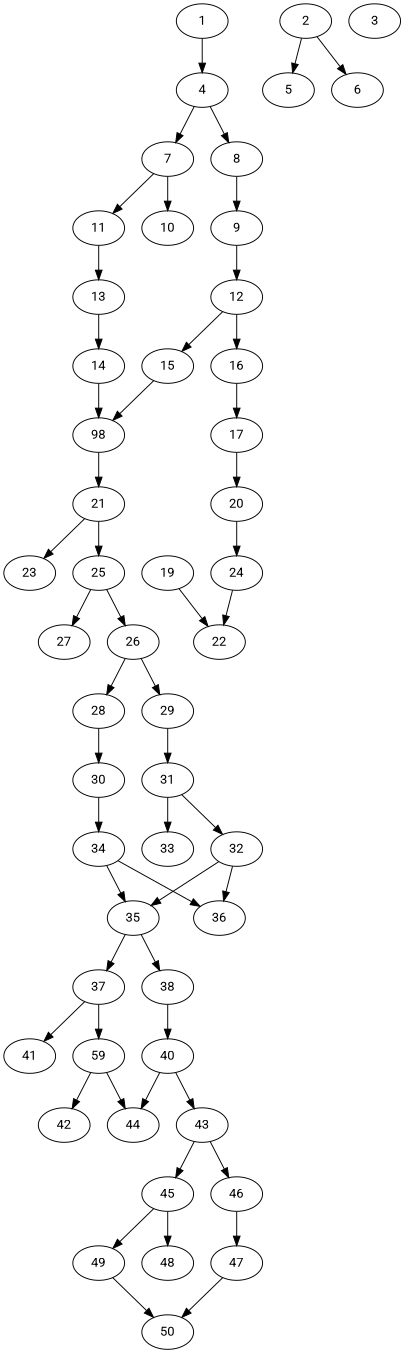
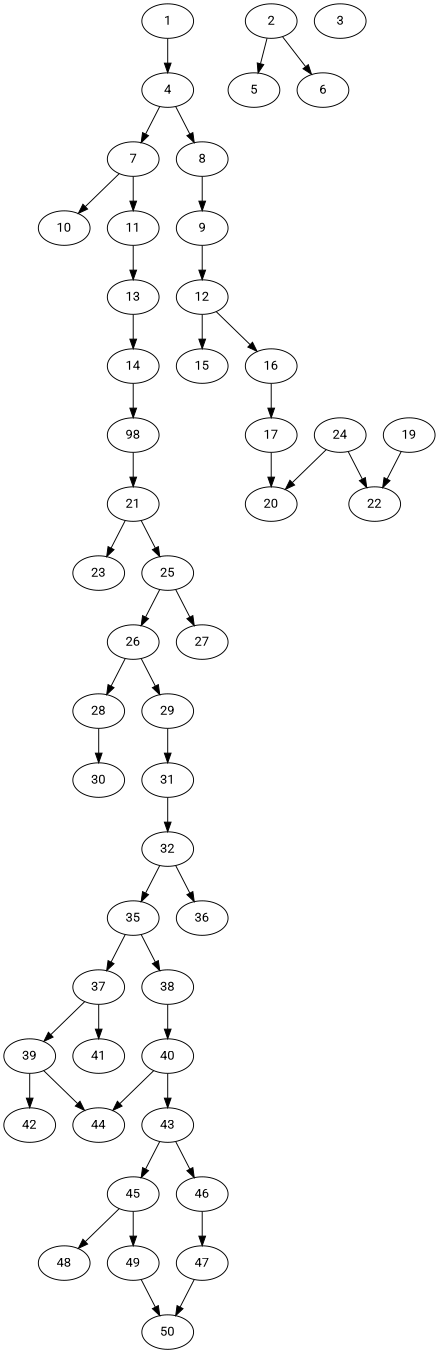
  digraph {
    fontname=Roboto
    node [alpha=0.06 fontname=Roboto]
    edge [fontname=Roboto]
    1 [alpha=0.04 expect_size=26324992]
    4 [alpha=0.18 expect_size=49233920]
    7 [expect_size=41670656]
    8 [alpha=0.17 expect_size=42028032]
    10 [alpha=0.07 expect_size=34595840]
    11 [alpha=0.17 expect_size=45895680]
    9 [alpha=0.10 expect_size=49192960]
    2 [alpha=0.15 expect_size=22037504]
    5 [alpha=0.11 expect_size=40611840]
    6 [alpha=0.05 expect_size=52325376]
    3 [alpha=0.07 expect_size=38871040]
    13 [alpha=0.09 expect_size=42121216]
    12 [alpha=0.01 expect_size=7149568]
    14 [alpha=0.18 expect_size=11951104]
    15 [alpha=0.09 expect_size=7796736]
    16 [alpha=0.12 expect_size=34638848]
    n17 [alpha=0.09 expect_size=12617728 label=98]
    17 [alpha=0.07 expect_size=45967360]
    21 [alpha=0.04 expect_size=44527616]
    19 [alpha=0.17 expect_size=5311488]
    22 [alpha=0.09 expect_size=37456896]
    20 [expect_size=28735488]
    23 [alpha=0.08 expect_size=40568832]
    25 [alpha=0.19 expect_size=10895360]
    24 [expect_size=14978048]
    26 [alpha=0.12 expect_size=31856640]
    27 [alpha=0.20 expect_size=12291072]
    28 [alpha=0.04 expect_size=27951104]
    29 [expect_size=48553984]
    30 [alpha=0.01 expect_size=40786944]
    31 [alpha=0.13 expect_size=6973440]
-   34 [alpha=0.07 expect_size=6960128]
    32 [expect_size=15384576]
-   33 [alpha=0.15 expect_size=35627008]
    35 [alpha=0.19 expect_size=20559872]
    36 [alpha=0.04 expect_size=17424384]
    37 [expect_size=44636160]
    38 [alpha=0.12 expect_size=44254208]
-   39 [alpha=0.17 expect_size=5874688 label=59]
+   39 [alpha=0.17 expect_size=5874688]
    41 [alpha=0.05 expect_size=23520256]
    40 [alpha=0.13 expect_size=20636672]
    42 [alpha=0.10 expect_size=7993344]
    44 [alpha=0.16 expect_size=11491328]
    43 [alpha=0.11 expect_size=23148544]
    45 [alpha=0.03 expect_size=26918912]
    46 [alpha=0.02 expect_size=24799232]
    48 [alpha=0.14 expect_size=49643520]
    49 [alpha=0.04 expect_size=30337024]
    47 [alpha=0.03 expect_size=34527232]
    50 [alpha=0.08 expect_size=23862272]
    1 -> 4
    4 -> 7
    4 -> 8
    7 -> 10
    7 -> 11
    8 -> 9
    11 -> 13
    9 -> 12
    2 -> 5
    2 -> 6
    13 -> 14
    12 -> 15
    12 -> 16
    14 -> n17
-   15 -> n17
    16 -> 17
    n17 -> 21
    17 -> 20
    21 -> 23
    21 -> 25
    19 -> 22
-   20 -> 24
+   24 -> 20
    25 -> 26
    25 -> 27
    24 -> 22
    26 -> 28
    26 -> 29
    28 -> 30
    29 -> 31
-   30 -> 34
    31 -> 32
-   31 -> 33
-   34 -> 35
-   34 -> 36
    32 -> 35
    32 -> 36
    35 -> 37
    35 -> 38
    37 -> 39
    37 -> 41
    38 -> 40
    39 -> 42
    39 -> 44
    40 -> 44
    40 -> 43
    43 -> 45
    43 -> 46
    45 -> 48
    45 -> 49
    46 -> 47
    49 -> 50
    47 -> 50
  }
